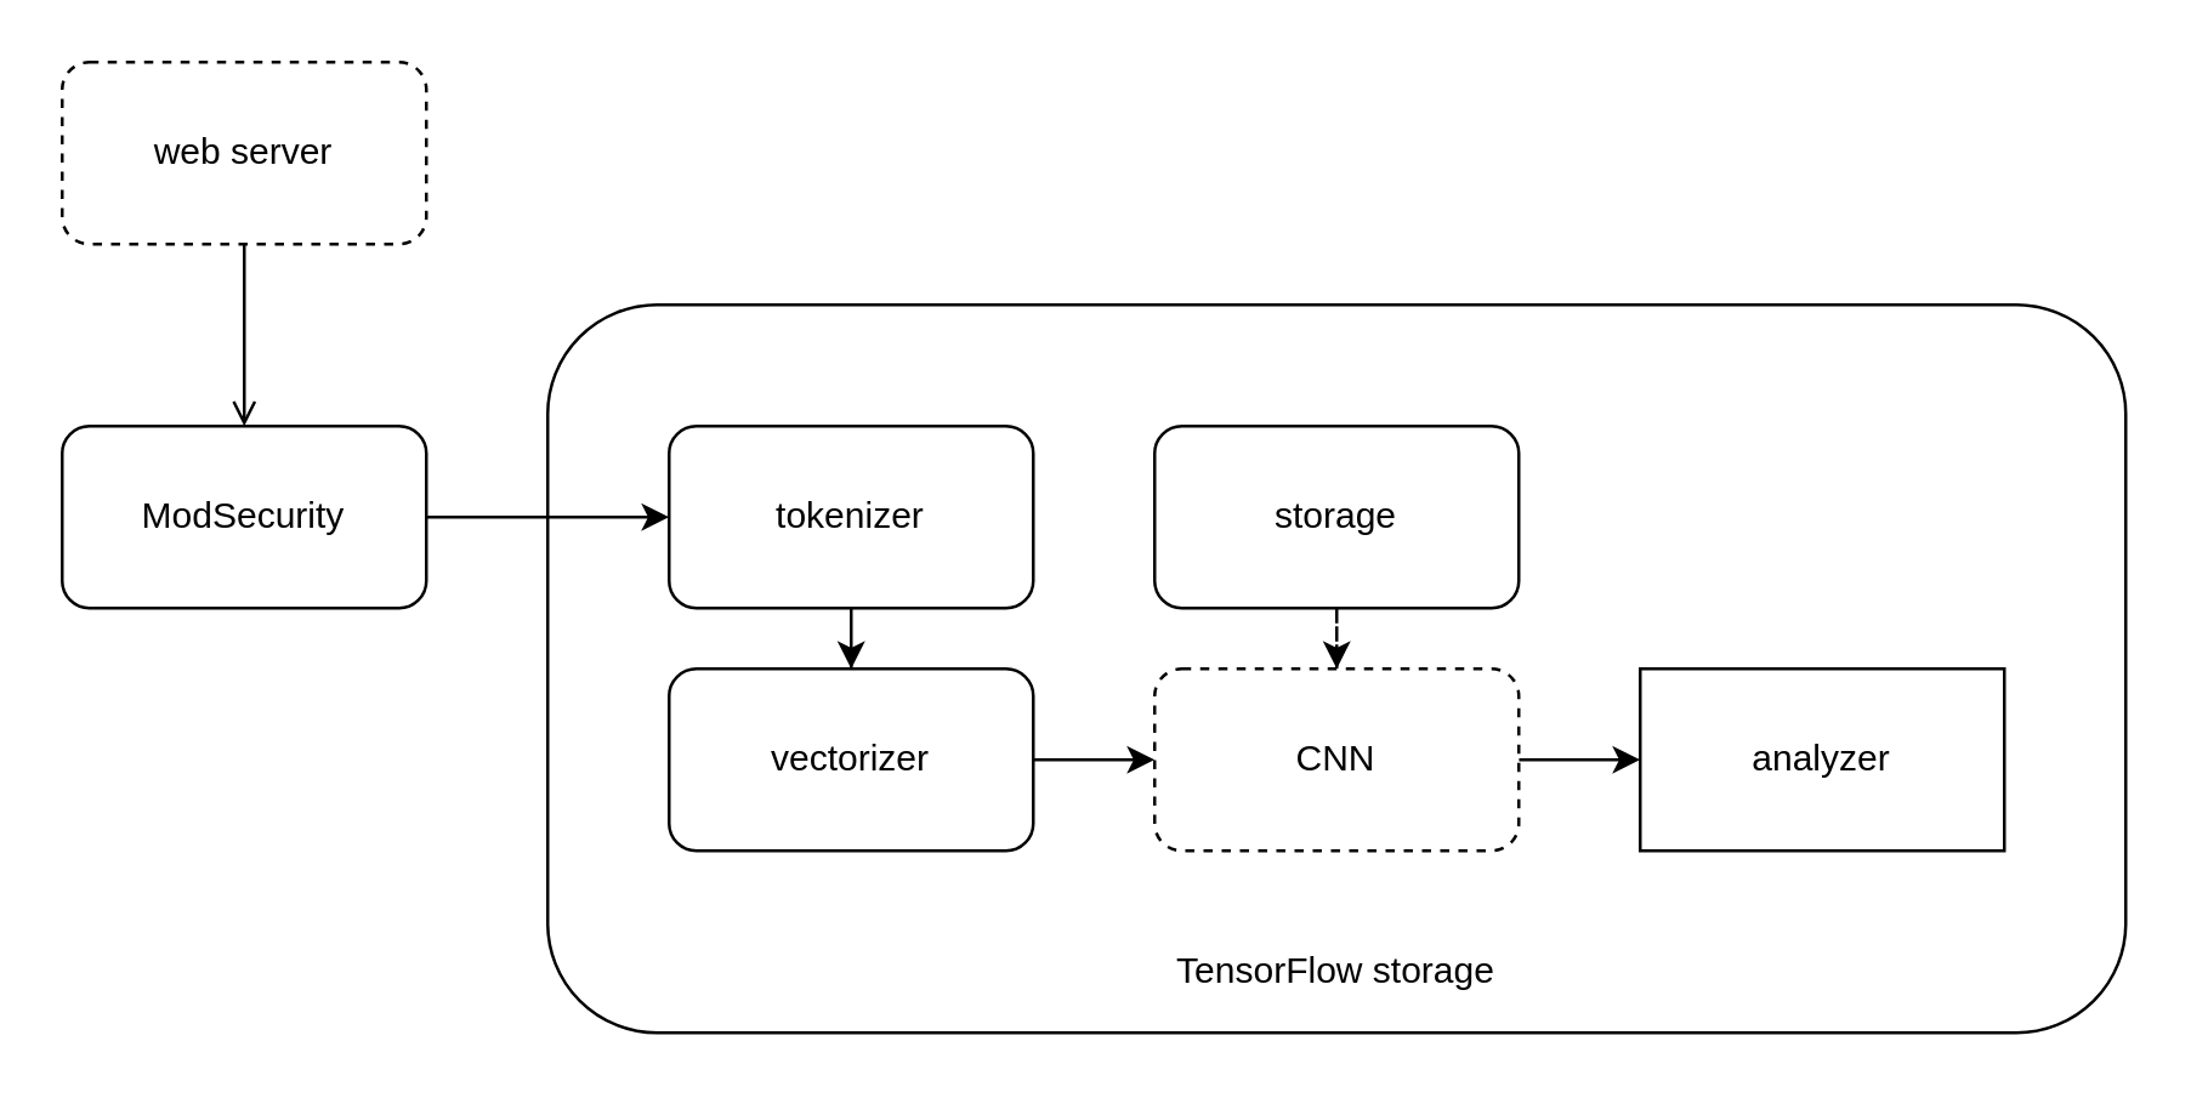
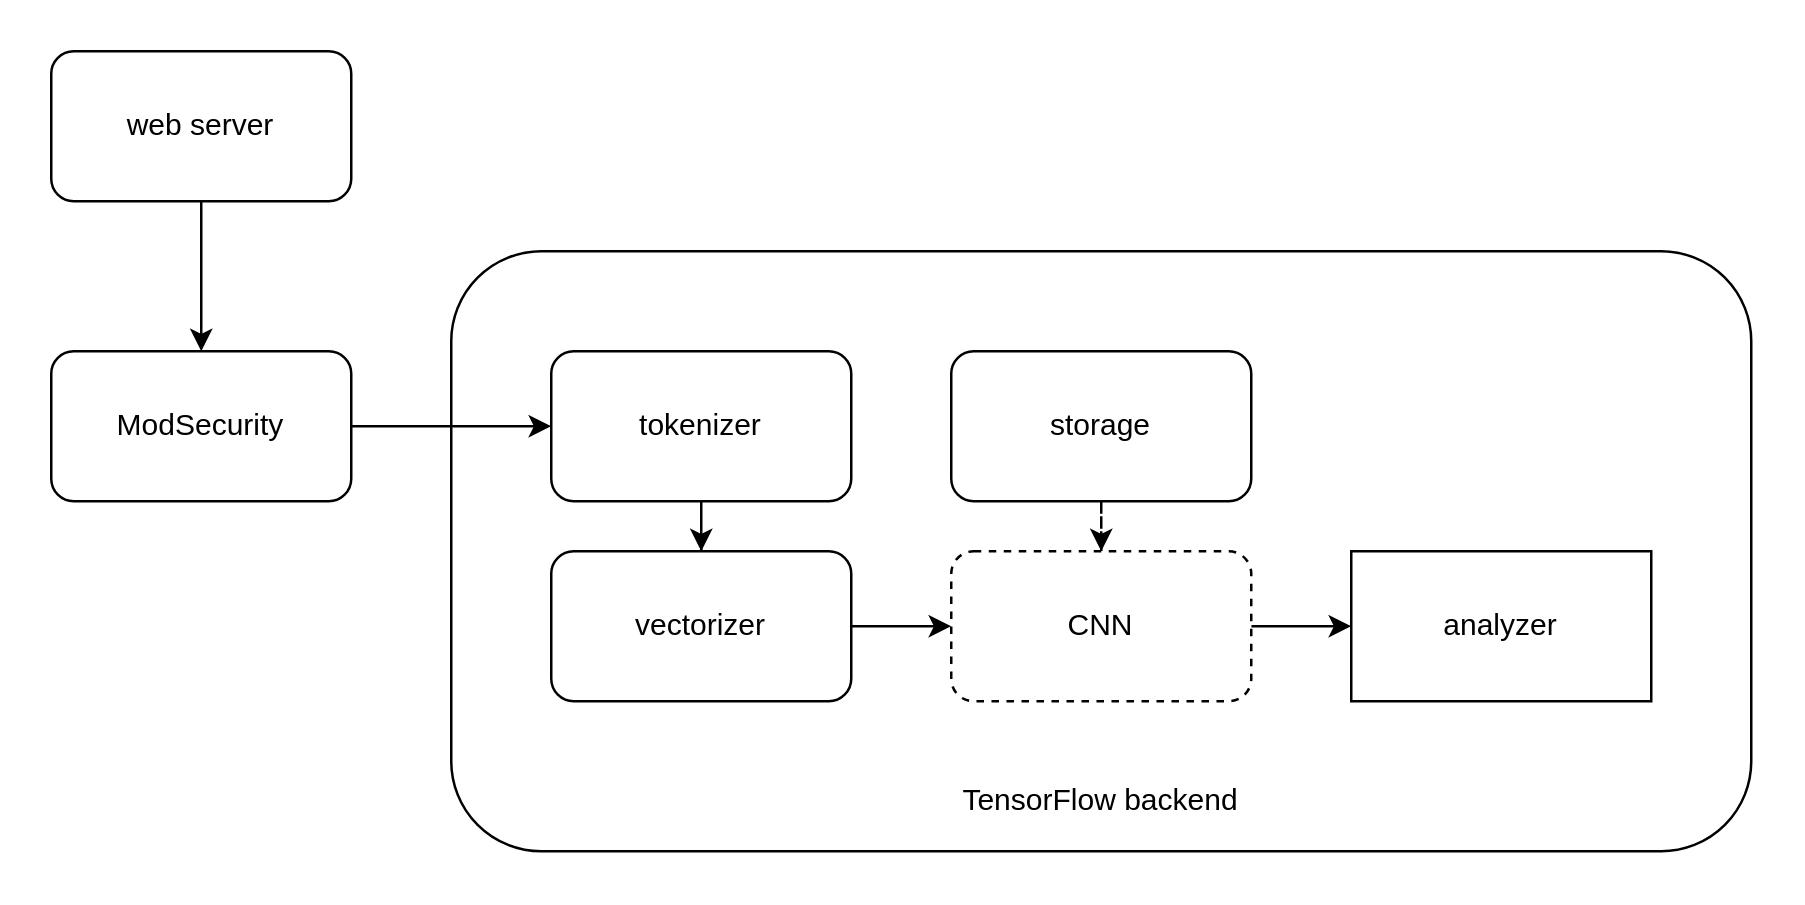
  <mxCell id="0" />
  <mxCell id="1" parent="0" />
  <mxCell id="2" value="" style="rounded=1;whiteSpace=wrap;html=1;" parent="1" vertex="1"><mxGeometry x="180" y="100" width="520" height="240" as="geometry" /></mxCell>
- <mxCell id="3" style="edgeStyle=orthogonalEdgeStyle;rounded=0;orthogonalLoop=1;jettySize=auto;html=1;endArrow=open;" parent="1" source="4" target="6" edge="1"><mxGeometry relative="1" as="geometry" /></mxCell>
- <mxCell id="4" value="web server" style="rounded=1;whiteSpace=wrap;html=1;dashed=1;" parent="1" vertex="1"><mxGeometry x="20" y="20" width="120" height="60" as="geometry" /></mxCell>
+ <mxCell id="3" style="edgeStyle=orthogonalEdgeStyle;rounded=0;orthogonalLoop=1;jettySize=auto;html=1;" parent="1" source="4" target="6" edge="1"><mxGeometry relative="1" as="geometry" /></mxCell>
+ <mxCell id="4" value="web server" style="rounded=1;whiteSpace=wrap;html=1;" parent="1" vertex="1"><mxGeometry x="20" y="20" width="120" height="60" as="geometry" /></mxCell>
  <mxCell id="5" style="edgeStyle=orthogonalEdgeStyle;rounded=0;orthogonalLoop=1;jettySize=auto;html=1;" parent="1" source="6" target="8" edge="1"><mxGeometry relative="1" as="geometry" /></mxCell>
  <mxCell id="6" value="ModSecurity" style="rounded=1;whiteSpace=wrap;html=1;" parent="1" vertex="1"><mxGeometry x="20" y="140" width="120" height="60" as="geometry" /></mxCell>
  <mxCell id="7" style="edgeStyle=orthogonalEdgeStyle;rounded=0;orthogonalLoop=1;jettySize=auto;html=1;" parent="1" source="8" target="10" edge="1"><mxGeometry relative="1" as="geometry" /></mxCell>
  <mxCell id="8" value="tokenizer" style="rounded=1;whiteSpace=wrap;html=1;" parent="1" vertex="1"><mxGeometry x="220" y="140" width="120" height="60" as="geometry" /></mxCell>
  <mxCell id="9" style="edgeStyle=orthogonalEdgeStyle;rounded=0;orthogonalLoop=1;jettySize=auto;html=1;align=center;" edge="1" parent="1" source="10" target="16"><mxGeometry relative="1" as="geometry" /></mxCell>
  <mxCell id="10" value="vectorizer" style="rounded=1;whiteSpace=wrap;html=1;" parent="1" vertex="1"><mxGeometry x="220" y="220" width="120" height="60" as="geometry" /></mxCell>
  <mxCell id="11" value="analyzer" style="whiteSpace=wrap;html=1;rounded=0;" parent="1" vertex="1"><mxGeometry x="540" y="220" width="120" height="60" as="geometry" /></mxCell>
  <mxCell id="12" style="edgeStyle=orthogonalEdgeStyle;rounded=0;orthogonalLoop=1;jettySize=auto;html=1;align=center;dashed=1;" edge="1" parent="1" source="13" target="16"><mxGeometry relative="1" as="geometry" /></mxCell>
  <mxCell id="13" value="storage" style="rounded=1;whiteSpace=wrap;html=1;" parent="1" vertex="1"><mxGeometry x="380" y="140" width="120" height="60" as="geometry" /></mxCell>
- <mxCell id="14" value="TensorFlow storage" style="text;html=1;strokeColor=none;fillColor=none;align=center;verticalAlign=middle;whiteSpace=wrap;rounded=0;" parent="1" vertex="1"><mxGeometry x="380" y="310" width="120" height="20" as="geometry" /></mxCell>
+ <mxCell id="14" value="TensorFlow backend" style="text;html=1;strokeColor=none;fillColor=none;align=center;verticalAlign=middle;whiteSpace=wrap;rounded=0;" parent="1" vertex="1"><mxGeometry x="380" y="310" width="120" height="20" as="geometry" /></mxCell>
  <mxCell id="15" style="edgeStyle=orthogonalEdgeStyle;rounded=0;orthogonalLoop=1;jettySize=auto;html=1;align=center;" edge="1" parent="1" source="16" target="11"><mxGeometry relative="1" as="geometry" /></mxCell>
  <mxCell id="16" value="CNN" style="rounded=1;whiteSpace=wrap;html=1;dashed=1;" vertex="1" parent="1"><mxGeometry x="380" y="220" width="120" height="60" as="geometry" /></mxCell>
